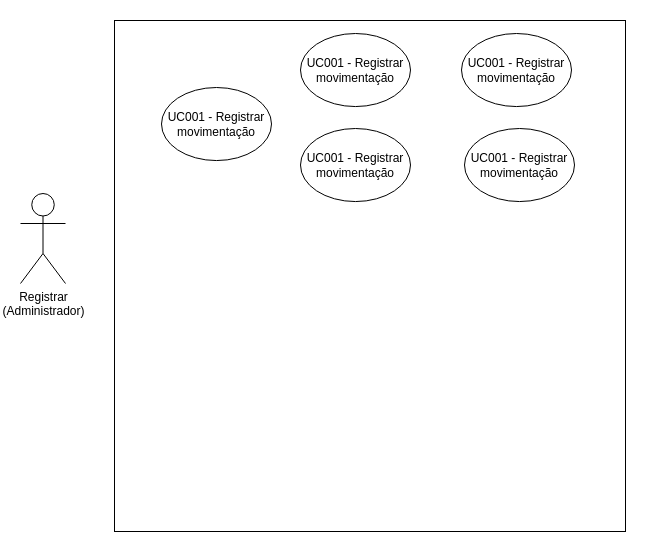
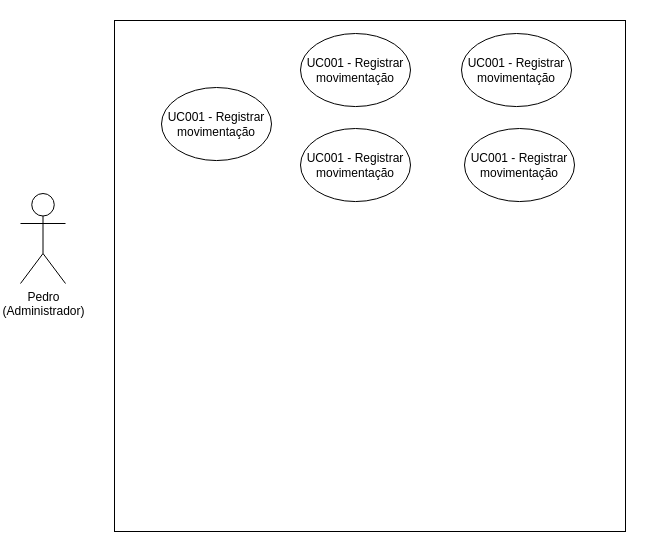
  <mxCell id="0" />
  <mxCell id="1" parent="0" />
- <mxCell id="2" value="Registrar&lt;br&gt;(Administrador)" style="shape=umlActor;verticalLabelPosition=bottom;verticalAlign=top;html=1;outlineConnect=0;aspect=fixed;" vertex="1" parent="1"><mxGeometry x="20" y="193" width="45" height="90" as="geometry" /></mxCell>
+ <mxCell id="2" value="Pedro&lt;br&gt;(Administrador)" style="shape=umlActor;verticalLabelPosition=bottom;verticalAlign=top;html=1;outlineConnect=0;aspect=fixed;" vertex="1" parent="1"><mxGeometry x="20" y="193" width="45" height="90" as="geometry" /></mxCell>
  <mxCell id="3" value="" style="whiteSpace=wrap;html=1;aspect=fixed;" vertex="1" parent="1"><mxGeometry x="114" y="20" width="511" height="511" as="geometry" /></mxCell>
  <mxCell id="4" value="UC001 - Registrar movimentação" style="ellipse;whiteSpace=wrap;html=1;aspect=fixed;" vertex="1" parent="1"><mxGeometry x="161" y="87" width="110" height="73.06" as="geometry" /></mxCell>
  <mxCell id="5" value="UC001 - Registrar movimentação" style="ellipse;whiteSpace=wrap;html=1;aspect=fixed;" vertex="1" parent="1"><mxGeometry x="300" y="33" width="110" height="73.06" as="geometry" /></mxCell>
  <mxCell id="6" value="UC001 - Registrar movimentação" style="ellipse;whiteSpace=wrap;html=1;aspect=fixed;" vertex="1" parent="1"><mxGeometry x="300" y="128" width="110" height="73.06" as="geometry" /></mxCell>
  <mxCell id="7" value="UC001 - Registrar movimentação" style="ellipse;whiteSpace=wrap;html=1;aspect=fixed;" vertex="1" parent="1"><mxGeometry x="464" y="128" width="110" height="73.06" as="geometry" /></mxCell>
  <mxCell id="8" value="UC001 - Registrar movimentação" style="ellipse;whiteSpace=wrap;html=1;aspect=fixed;" vertex="1" parent="1"><mxGeometry x="461" y="33" width="110" height="73.06" as="geometry" /></mxCell>
